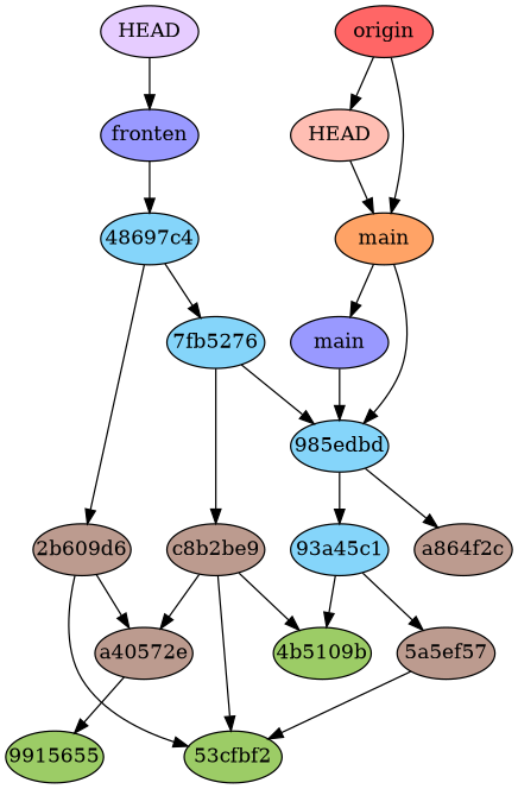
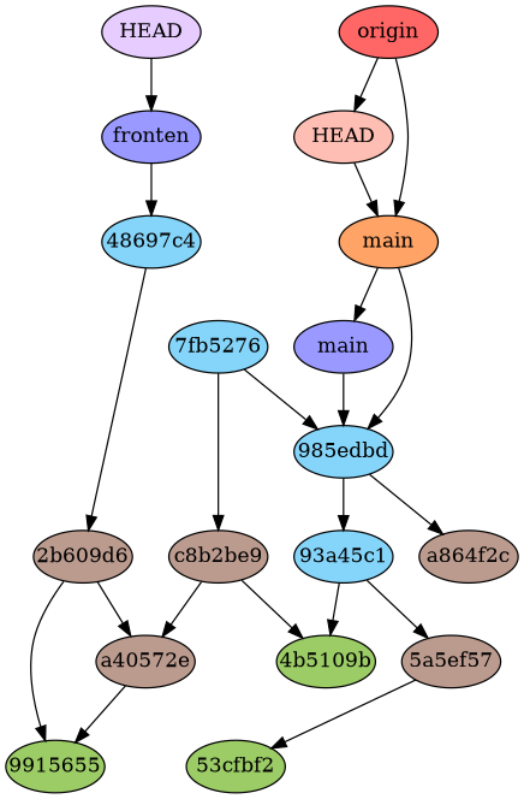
  digraph {
    node [fillcolor="#bc9b8f" fixedsize=true style=filled]
    n1 [fillcolor="#9ccc66" label="4b5109b" width=0.95]
    n2 [fillcolor="#9ccc66" label="53cfbf2" width=0.95]
    n3 [fillcolor="#9ccc66" label=9915655 width=0.95]
    n4 [label="2b609d6" width=0.95]
    n5 [label=a40572e width=0.95]
    n6 [label="5a5ef57" width=0.95]
    n7 [label=a864f2c width=0.95]
    n8 [label=c8b2be9 width=0.95]
    n9 [fillcolor="#85d5fa" label="48697c4" width=0.95]
    n10 [fillcolor="#85d5fa" label="7fb5276" width=0.95]
    n11 [fillcolor="#85d5fa" label="985edbd" width=0.95]
    n12 [fillcolor="#85d5fa" label="93a45c1" width=0.95]
    n13 [fillcolor="#9999ff" label=fronten width=0.95]
    n14 [fillcolor="#9999ff" label=main width=0.95]
    n15 [fillcolor="#e6ccff" label=HEAD width=0.95]
    n16 [fillcolor="#ffa366" label=main width=0.95]
    n17 [fillcolor="#ffbeb3" label=HEAD width=0.95]
    n18 [fillcolor="#ff6666" label=origin width=0.95]
-   n4 -> n2
+   n4 -> n3
    n4 -> n5
    n5 -> n3
    n6 -> n2
    n8 -> n1
-   n8 -> n2
    n8 -> n5
    n9 -> n4
-   n9 -> n10
    n10 -> n8
    n10 -> n11
    n11 -> n7
    n11 -> n12
    n12 -> n1
    n12 -> n6
    n13 -> n9
    n14 -> n11
    n15 -> n13
    n16 -> n11
    n16 -> n14
    n17 -> n16
    n18 -> n16
    n18 -> n17
  }
